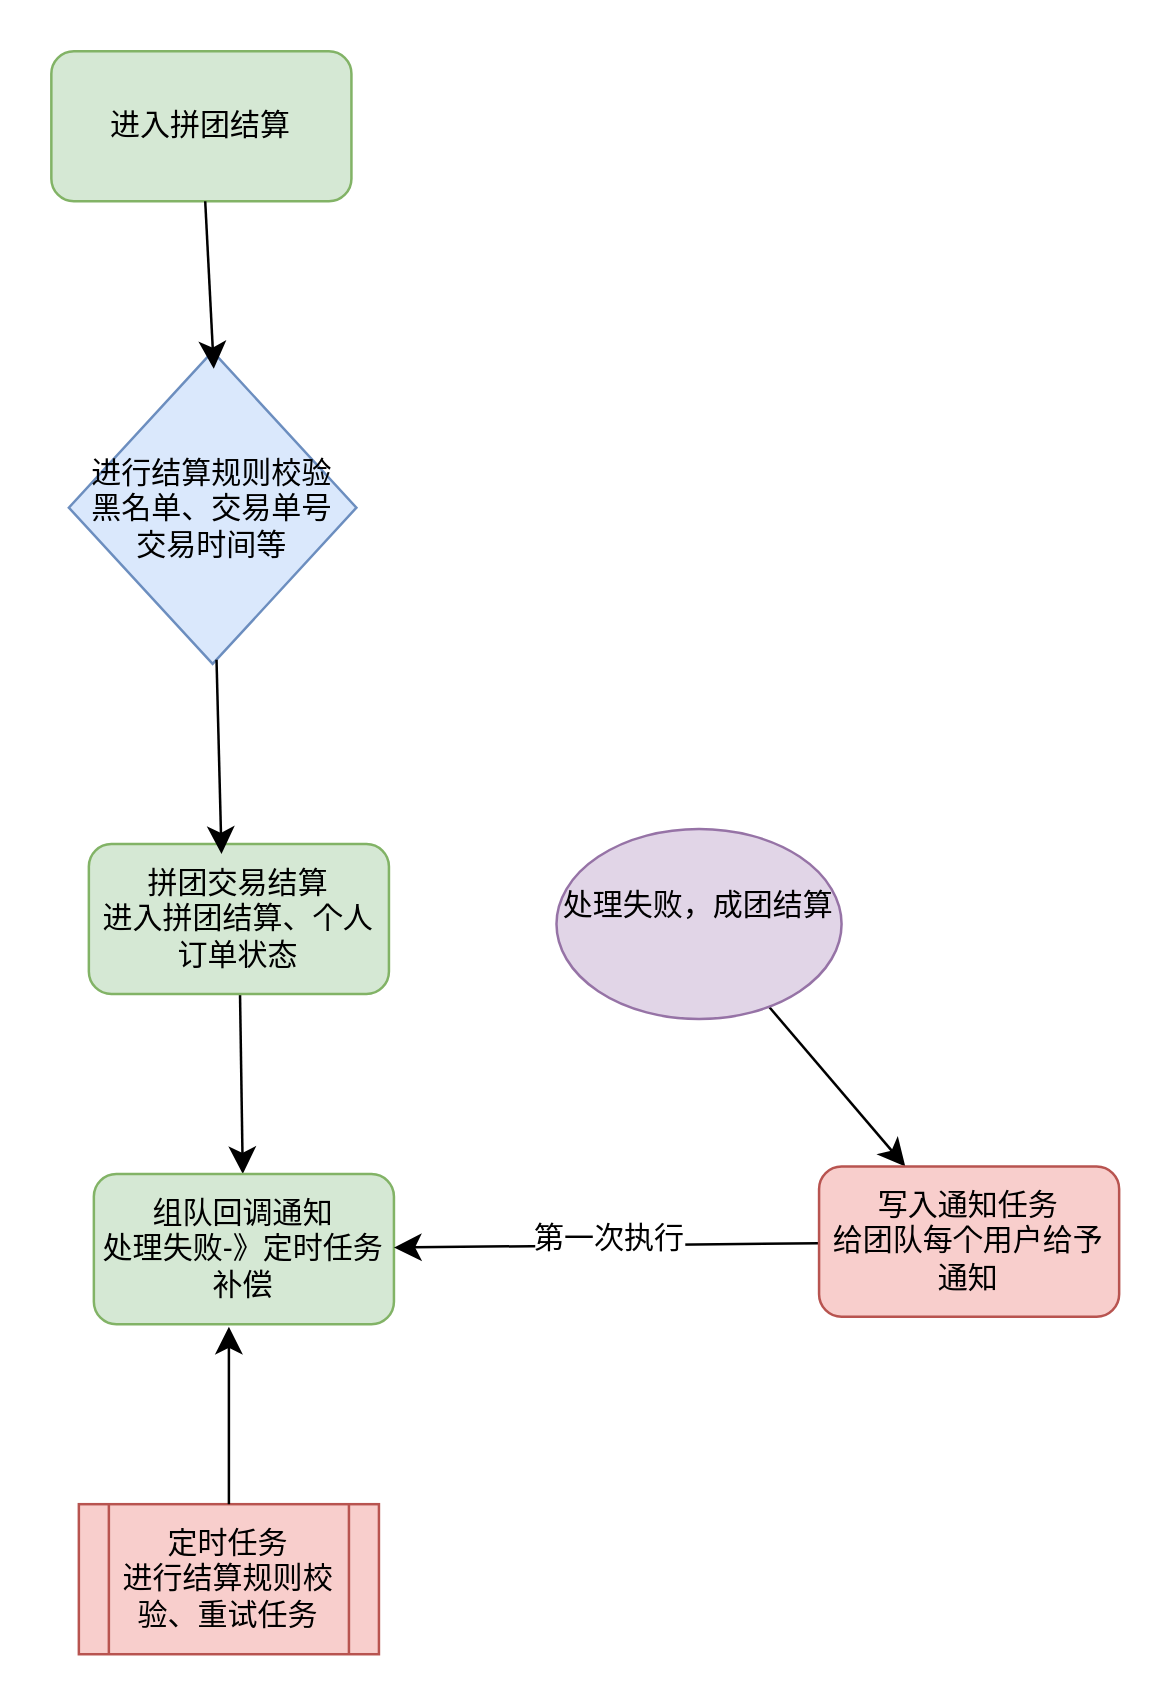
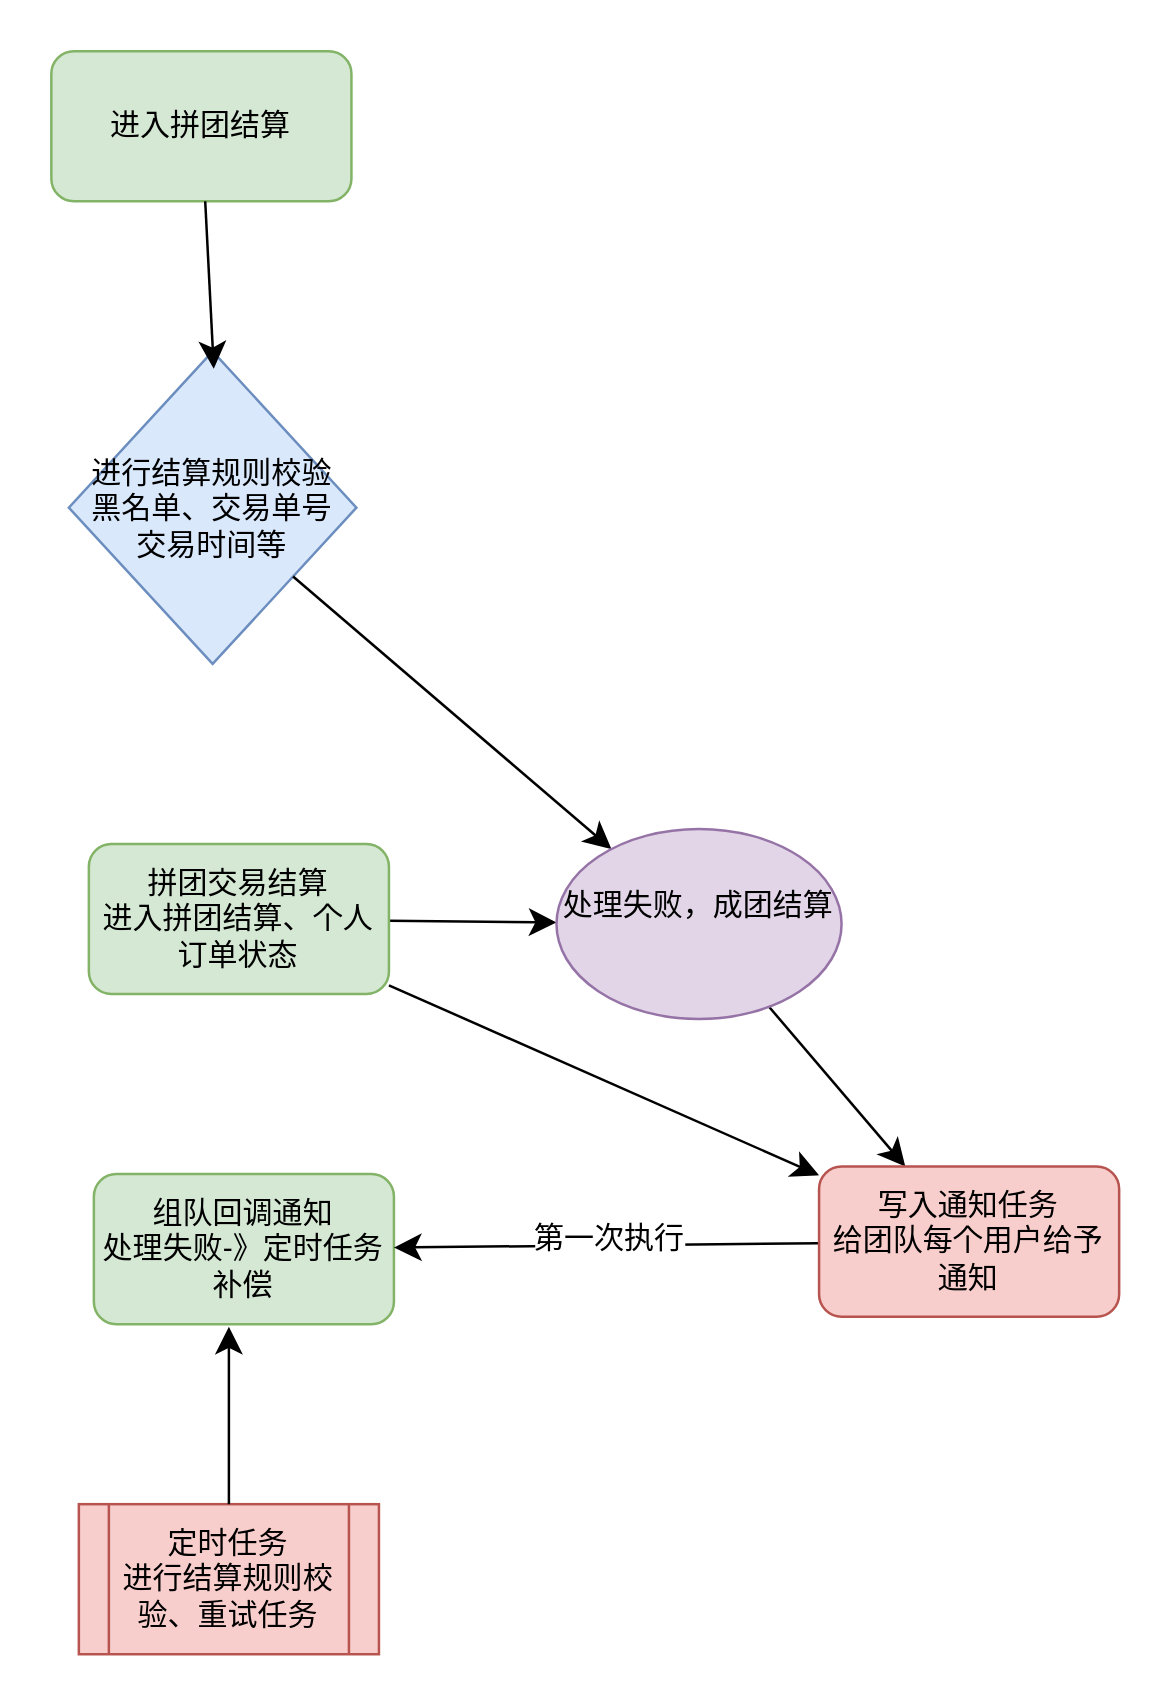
  <mxCell id="0" />
  <mxCell id="1" parent="0" />
  <mxCell id="2" value="进入拼团结算" style="rounded=1;whiteSpace=wrap;html=1;fillColor=#d5e8d4;strokeColor=#82b366;" vertex="1" parent="1"><mxGeometry x="20" y="20" width="120" height="60" as="geometry" /></mxCell>
  <mxCell id="3" value="进行结算规则校验&lt;div&gt;黑名单、交易单号&lt;/div&gt;&lt;div&gt;交易时间等&lt;/div&gt;" style="rhombus;whiteSpace=wrap;html=1;fillColor=#dae8fc;strokeColor=#6c8ebf;" vertex="1" parent="1"><mxGeometry x="27" y="140" width="115" height="125" as="geometry" /></mxCell>
  <mxCell id="4" style="edgeStyle=none;curved=1;rounded=0;orthogonalLoop=1;jettySize=auto;html=1;entryX=0.504;entryY=0.056;entryDx=0;entryDy=0;entryPerimeter=0;fontSize=12;startSize=8;endSize=8;" edge="1" parent="1" source="2" target="3"><mxGeometry relative="1" as="geometry" /></mxCell>
- <mxCell id="5" style="edgeStyle=none;curved=1;rounded=0;orthogonalLoop=1;jettySize=auto;html=1;fontSize=12;startSize=8;endSize=8;" edge="1" parent="1" source="7" target="8"><mxGeometry relative="1" as="geometry" /></mxCell>
+ <mxCell id="5" style="edgeStyle=none;curved=1;rounded=0;orthogonalLoop=1;jettySize=auto;html=1;fontSize=12;startSize=8;endSize=8;" edge="1" parent="1" source="7" target="14"><mxGeometry relative="1" as="geometry" /></mxCell>
+ <mxCell id="6" style="edgeStyle=none;curved=1;rounded=0;orthogonalLoop=1;jettySize=auto;html=1;fontSize=12;startSize=8;endSize=8;" edge="1" parent="1" source="7" target="11"><mxGeometry relative="1" as="geometry" /></mxCell>
  <mxCell id="7" value="拼团交易结算&lt;br&gt;进入拼团结算、个人订单状态" style="rounded=1;whiteSpace=wrap;html=1;fillColor=#d5e8d4;strokeColor=#82b366;" vertex="1" parent="1"><mxGeometry x="35" y="337" width="120" height="60" as="geometry" /></mxCell>
  <mxCell id="8" value="组队回调通知&lt;br&gt;处理失败-》定时任务补偿" style="rounded=1;whiteSpace=wrap;html=1;fillColor=#d5e8d4;strokeColor=#82b366;" vertex="1" parent="1"><mxGeometry x="37" y="469" width="120" height="60" as="geometry" /></mxCell>
- <mxCell id="9" style="edgeStyle=none;curved=1;rounded=0;orthogonalLoop=1;jettySize=auto;html=1;entryX=0.442;entryY=0.067;entryDx=0;entryDy=0;entryPerimeter=0;fontSize=12;startSize=8;endSize=8;" edge="1" parent="1" source="3" target="7"><mxGeometry relative="1" as="geometry" /></mxCell>
+ <mxCell id="9" style="edgeStyle=none;curved=1;rounded=0;orthogonalLoop=1;jettySize=auto;html=1;fontSize=12;startSize=8;endSize=8;" edge="1" parent="1" source="3" target="11"><mxGeometry relative="1" as="geometry" /></mxCell>
  <mxCell id="10" style="edgeStyle=none;curved=1;rounded=0;orthogonalLoop=1;jettySize=auto;html=1;fontSize=12;startSize=8;endSize=8;" edge="1" parent="1" source="11" target="14"><mxGeometry relative="1" as="geometry" /></mxCell>
  <mxCell id="11" value="处理失败，成团结算&lt;div&gt;&lt;br&gt;&lt;/div&gt;" style="ellipse;whiteSpace=wrap;html=1;fillColor=#e1d5e7;strokeColor=#9673a6;" vertex="1" parent="1"><mxGeometry x="222" y="331" width="114" height="76" as="geometry" /></mxCell>
  <mxCell id="12" style="edgeStyle=none;curved=1;rounded=0;orthogonalLoop=1;jettySize=auto;html=1;fontSize=12;startSize=8;endSize=8;" edge="1" parent="1" source="14" target="8"><mxGeometry relative="1" as="geometry" /></mxCell>
  <mxCell id="13" value="第一次执行" style="edgeLabel;html=1;align=center;verticalAlign=middle;resizable=0;points=[];fontSize=12;" vertex="1" connectable="0" parent="12"><mxGeometry x="-0.012" y="-3" relative="1" as="geometry"><mxPoint as="offset" /></mxGeometry></mxCell>
  <mxCell id="14" value="写入通知任务&lt;br&gt;给团队每个用户给予通知" style="rounded=1;whiteSpace=wrap;html=1;fillColor=#f8cecc;strokeColor=#b85450;" vertex="1" parent="1"><mxGeometry x="327" y="466" width="120" height="60" as="geometry" /></mxCell>
  <mxCell id="15" value="定时任务&lt;div&gt;进行结算规则校验、重试任务&lt;/div&gt;" style="shape=process;whiteSpace=wrap;html=1;backgroundOutline=1;fillColor=#f8cecc;strokeColor=#b85450;" vertex="1" parent="1"><mxGeometry x="31" y="601" width="120" height="60" as="geometry" /></mxCell>
  <mxCell id="16" style="edgeStyle=none;curved=1;rounded=0;orthogonalLoop=1;jettySize=auto;html=1;entryX=0.45;entryY=1.017;entryDx=0;entryDy=0;entryPerimeter=0;fontSize=12;startSize=8;endSize=8;" edge="1" parent="1" source="15" target="8"><mxGeometry relative="1" as="geometry" /></mxCell>
